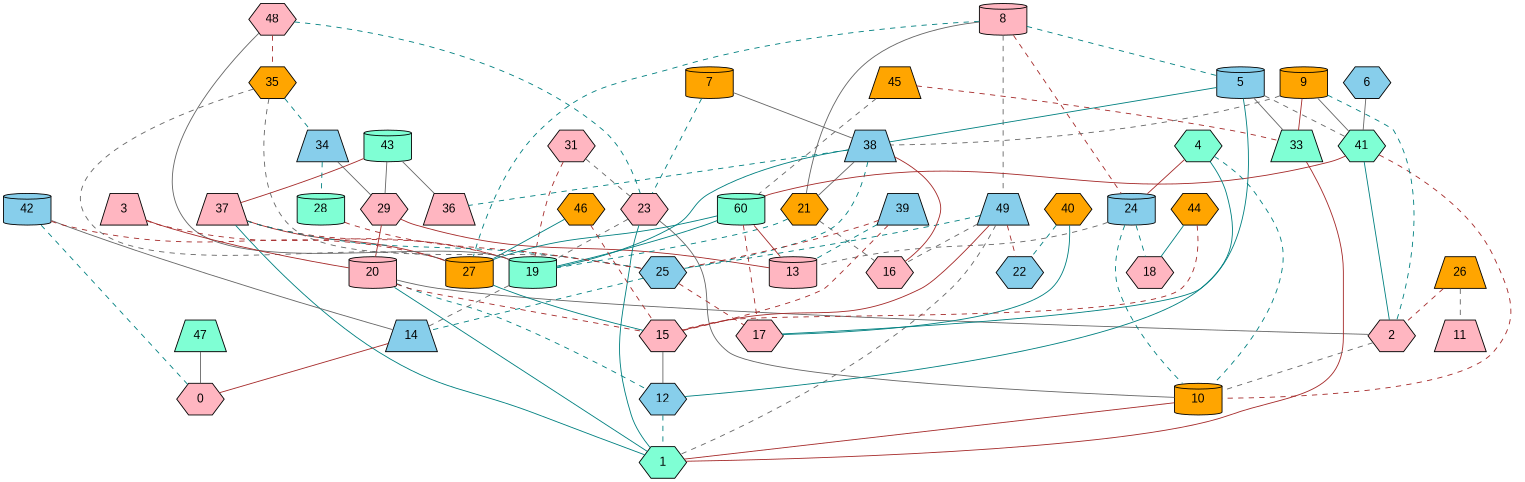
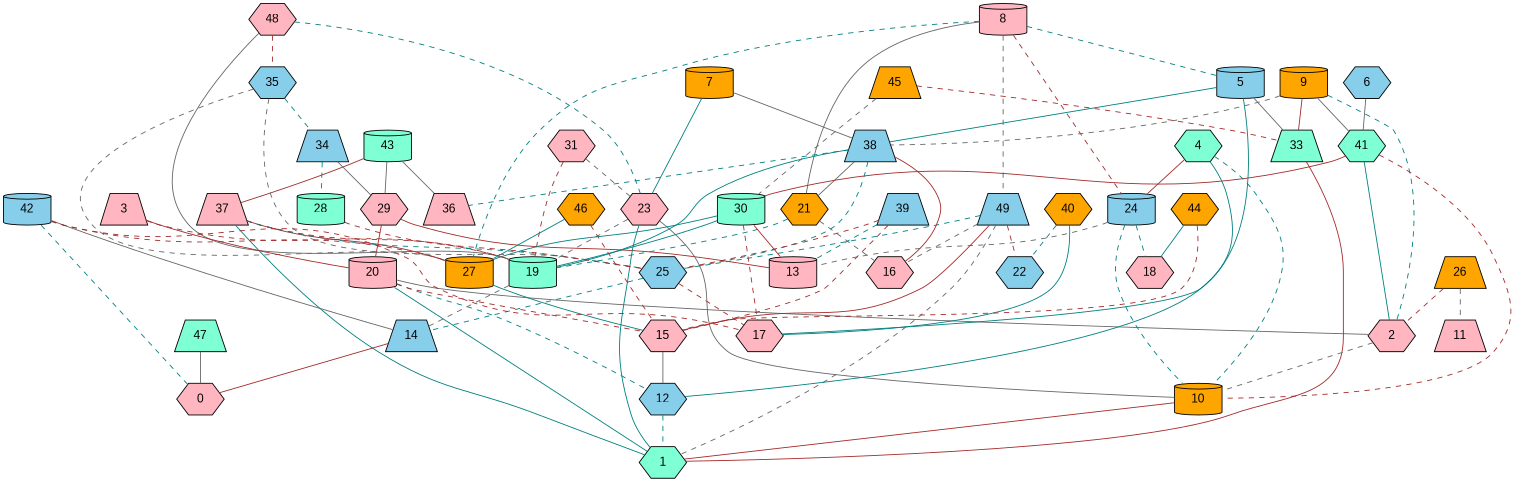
  digraph {
    fontname="Liberation Sans"
    node [fillcolor=lightpink fontname="Liberation Sans" shape=hexagon style=filled]
    edge [color=teal dir=none fontname="Liberation Sans" style=dashed]
    43 [fillcolor=aquamarine shape=cylinder]
    29
    36 [shape=trapezium]
    37 [shape=trapezium]
    20 [shape=cylinder]
    13 [shape=cylinder]
    47 [fillcolor=aquamarine shape=trapezium]
    0
    24 [fillcolor=skyblue shape=cylinder]
    18
    10 [fillcolor=orange shape=cylinder]
    31
    19 [fillcolor=aquamarine shape=cylinder]
    23
    14 [fillcolor=skyblue shape=trapezium]
    8 [shape=cylinder]
    5 [fillcolor=skyblue shape=cylinder]
    49 [fillcolor=skyblue shape=trapezium]
    27 [fillcolor=orange shape=cylinder]
    21 [fillcolor=orange]
    38 [fillcolor=skyblue shape=trapezium]
    33 [fillcolor=aquamarine shape=trapezium]
    41 [fillcolor=aquamarine]
    17
    1 [fillcolor=aquamarine]
    2
    12 [fillcolor=skyblue]
    9 [fillcolor=orange shape=cylinder]
    25 [fillcolor=skyblue]
    16
    4 [fillcolor=aquamarine]
-   30 [fillcolor=aquamarine shape=cylinder label=60]
+   30 [fillcolor=aquamarine shape=cylinder]
    7 [fillcolor=orange shape=cylinder]
    15
    42 [fillcolor=skyblue shape=cylinder]
    22 [fillcolor=skyblue]
    39 [fillcolor=skyblue shape=trapezium]
    40 [fillcolor=orange]
    46 [fillcolor=orange]
-   35 [fillcolor=orange]
+   35 [fillcolor=skyblue]
    34 [fillcolor=skyblue shape=trapezium]
    28 [fillcolor=aquamarine shape=cylinder]
    48
    26 [fillcolor=orange shape=trapezium]
    11 [shape=trapezium]
    3 [shape=trapezium]
    6 [fillcolor=skyblue]
    45 [fillcolor=orange shape=trapezium]
    44 [fillcolor=orange]
    subgraph sub_1 {
      43
      29
      36
      37
      20
      13
      47
      0
      24
      18
      10
      31
      19
      23
      14
      8
      5
      49
      27
      21
      38
      33
      41
      17
      1
      2
      12
      9
      25
      16
      4
      30
      7
      15
      42
      22
      39
      40
      46
      35
      34
      28
      48
      26
      11
      3
      6
      45
      44
    }
    43 -> 29 [color=gray40 style=solid]
    43 -> 36 [color=gray40 style=solid]
    43 -> 37 [color=brown style=solid]
    29 -> 20 [color=brown style=solid]
    29 -> 13 [color=brown style=solid]
    37 -> 19 [color=brown]
    37 -> 27 [color=brown style=solid]
    37 -> 1 [style=solid]
    37 -> 25
    20 -> 1 [style=solid]
    20 -> 2 [color=gray40 style=solid]
    20 -> 12
    20 -> 15 [color=brown]
    47 -> 0 [color=gray40 style=solid]
    24 -> 13 [color=gray40]
    24 -> 18
    24 -> 10
    10 -> 1 [color=brown style=solid]
    31 -> 19 [color=brown]
    31 -> 23 [color=gray40]
    19 -> 14 [color=gray40]
    23 -> 10 [color=gray40 style=solid]
    23 -> 19 [color=gray40]
    23 -> 1 [style=solid]
    14 -> 0 [color=brown style=solid]
    8 -> 24 [color=brown]
    8 -> 5
    8 -> 49 [color=gray40]
    8 -> 27
    8 -> 21 [color=gray40 style=solid]
    5 -> 38 [style=solid]
    5 -> 33 [color=gray40 style=solid]
-   5 -> 41 [color=gray40]
    5 -> 17 [style=solid]
    49 -> 1 [color=gray40]
    49 -> 25
    49 -> 16 [color=gray40]
    49 -> 15 [color=brown style=solid]
    49 -> 22 [color=brown]
    27 -> 15 [style=solid]
    21 -> 19
    21 -> 16 [color=gray40]
    38 -> 36
    38 -> 19 [style=solid]
    38 -> 21 [color=gray40 style=solid]
    38 -> 25
    38 -> 16 [color=brown style=solid]
    33 -> 1 [color=brown style=solid]
    41 -> 10 [color=brown]
    41 -> 2 [style=solid]
    41 -> 30 [color=brown style=solid]
    2 -> 10 [color=gray40]
    12 -> 1
    9 -> 38 [color=gray40]
    9 -> 33 [color=brown style=solid]
    9 -> 41 [color=gray40 style=solid]
    9 -> 2
    25 -> 14
    25 -> 17 [color=brown]
    4 -> 24 [color=brown style=solid]
    4 -> 10
    4 -> 12 [style=solid]
    30 -> 13 [color=brown style=solid]
    30 -> 19 [style=solid]
    30 -> 27 [style=solid]
    30 -> 17 [color=brown]
-   7 -> 23
+   7 -> 23 [style=solid]
    7 -> 38 [color=gray40 style=solid]
    15 -> 12 [color=gray40 style=solid]
    42 -> 0
    42 -> 14 [color=gray40 style=solid]
    42 -> 27 [color=brown]
+   42 -> 17 [color=brown]
    39 -> 13
    39 -> 25 [color=brown]
    39 -> 15 [color=brown]
    40 -> 17 [style=solid]
    40 -> 22
    46 -> 27 [style=solid]
    46 -> 15 [color=brown]
    35 -> 27 [color=gray40]
    35 -> 25 [color=gray40]
    35 -> 34
    34 -> 29 [color=gray40 style=solid]
    34 -> 28
    28 -> 25 [color=brown]
    48 -> 19 [color=gray40 style=solid]
    48 -> 23
    48 -> 35 [color=brown]
    26 -> 2 [color=brown]
    26 -> 11 [color=gray40]
    3 -> 20 [color=brown style=solid]
    3 -> 19 [color=brown]
    6 -> 41 [color=gray40 style=solid]
    45 -> 33 [color=brown]
    45 -> 30 [color=gray40]
    44 -> 18 [style=solid]
    44 -> 15 [color=brown]
  }
